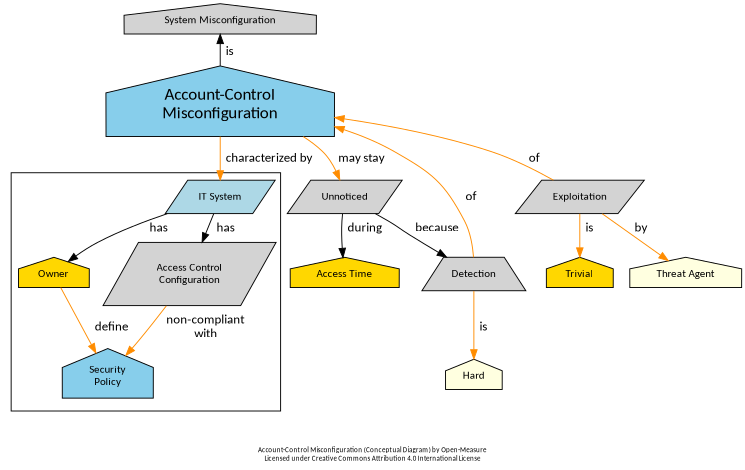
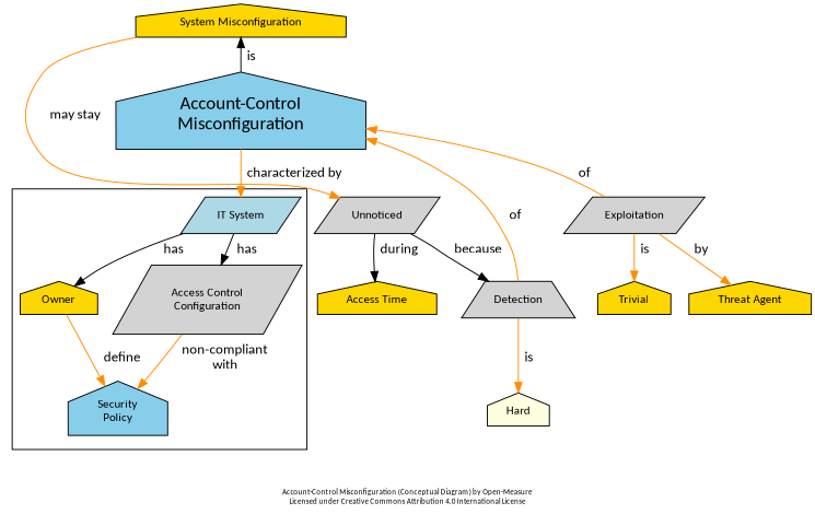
  digraph {
    compound=true
    fontname=Calibri
    fontsize=8
    label="Account-Control Misconfiguration (Conceptual Diagram) by Open-Measure\nLicensed under Creative Commons Attribution 4.0 International License"
    newrank=true
    packmode=clust
    rankdir=TB
    ranksep=0
    node [fillcolor=lightgrey fontname=Calibri fontsize=12 shape=house style=filled]
    edge [color=darkorange fontname=Calibri minlen=1]
    n1 [fillcolor=lightblue label="IT System" shape=parallelogram]
    n2 [fillcolor=gold label=Owner]
    n3 [label="Access Control\nConfiguration" shape=parallelogram]
    n4 [fillcolor=skyblue label="Security\nPolicy"]
-   n5 [label="System Misconfiguration"]
+   n5 [fillcolor=gold label="System Misconfiguration"]
    n6 [fillcolor=skyblue fontsize=18 label="Account-Control\nMisconfiguration"]
    n7 [label=Detection shape=trapezium]
    n8 [label=Unnoticed shape=parallelogram]
    n9 [label=Exploitation shape=parallelogram]
    n10 [fillcolor=lightyellow label=Hard]
    n11 [fillcolor=gold label="Access Time"]
-   n12 [fillcolor=lightyellow label="Threat Agent"]
+   n12 [fillcolor=gold label="Threat Agent"]
    n13 [fillcolor=gold label=Trivial]
    subgraph cluster_1 {
      fontsize=14
      label=""
      n1
      n2
      n3
      n4
    }
    n1 -> n2 [color=black label="  has  "]
    n1 -> n3 [color=black label="  has  "]
    n2 -> n4 [label="  define  "]
    n3 -> n4 [label="  non-compliant  \n  with  "]
    n5 -> n6 [color=black dir=back label="  is  " weight=10]
    n6 -> n1 [label="  characterized by  " weight=10]
    n6 -> n7 [dir=back label="  of  "]
-   n6 -> n8 [label="  may stay  "]
+   n5 -> n8 [label="  may stay  "]
    n6 -> n9 [dir=back label="  of  "]
    n7 -> n10 [label="  is  "]
    n8 -> n7 [color=black label="  because  "]
    n8 -> n11 [color=black label="  during  "]
    n9 -> n12 [label="  by  "]
    n9 -> n13 [label="  is  "]
  }
